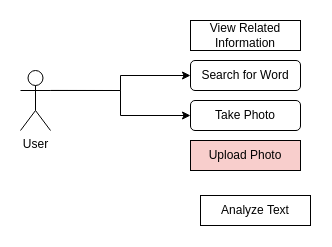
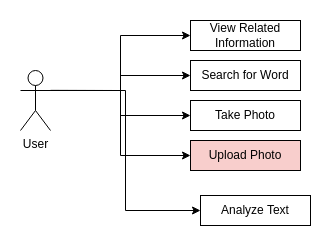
  <mxCell id="0" />
  <mxCell id="1" parent="0" />
+ <mxCell id="2" style="edgeStyle=orthogonalEdgeStyle;rounded=0;orthogonalLoop=1;jettySize=auto;html=1;exitX=1;exitY=0.333;exitDx=0;exitDy=0;exitPerimeter=0;entryX=0;entryY=0.5;entryDx=0;entryDy=0;" edge="1" parent="1" source="7" target="12"><mxGeometry relative="1" as="geometry" /></mxCell>
  <mxCell id="3" style="edgeStyle=orthogonalEdgeStyle;rounded=0;orthogonalLoop=1;jettySize=auto;html=1;exitX=1;exitY=0.333;exitDx=0;exitDy=0;exitPerimeter=0;" edge="1" parent="1" source="7" target="8"><mxGeometry relative="1" as="geometry" /></mxCell>
  <mxCell id="4" style="edgeStyle=orthogonalEdgeStyle;rounded=0;orthogonalLoop=1;jettySize=auto;html=1;exitX=1;exitY=0.333;exitDx=0;exitDy=0;exitPerimeter=0;" edge="1" parent="1" source="7" target="9"><mxGeometry relative="1" as="geometry" /></mxCell>
+ <mxCell id="5" style="edgeStyle=orthogonalEdgeStyle;rounded=0;orthogonalLoop=1;jettySize=auto;html=1;exitX=1;exitY=0.333;exitDx=0;exitDy=0;exitPerimeter=0;entryX=0;entryY=0.5;entryDx=0;entryDy=0;" edge="1" parent="1" source="7" target="10"><mxGeometry relative="1" as="geometry" /></mxCell>
+ <mxCell id="6" style="edgeStyle=orthogonalEdgeStyle;rounded=0;orthogonalLoop=1;jettySize=auto;html=1;exitX=1;exitY=0.333;exitDx=0;exitDy=0;exitPerimeter=0;entryX=0;entryY=0.5;entryDx=0;entryDy=0;" edge="1" parent="1" source="7" target="11"><mxGeometry relative="1" as="geometry" /></mxCell>
  <mxCell id="7" value="User" style="shape=umlActor;verticalLabelPosition=bottom;verticalAlign=top;html=1;" vertex="1" parent="1"><mxGeometry x="20" y="70" width="30" height="60" as="geometry" /></mxCell>
- <mxCell id="8" value="Search for Word" style="html=1;whiteSpace=wrap;rounded=1;" vertex="1" parent="1"><mxGeometry x="190" y="60" width="110" height="30" as="geometry" /></mxCell>
- <mxCell id="9" value="Take Photo" style="html=1;whiteSpace=wrap;rounded=1;" vertex="1" parent="1"><mxGeometry x="190" y="100" width="110" height="30" as="geometry" /></mxCell>
+ <mxCell id="8" value="Search for Word" style="html=1;whiteSpace=wrap;" vertex="1" parent="1"><mxGeometry x="190" y="60" width="110" height="30" as="geometry" /></mxCell>
+ <mxCell id="9" value="Take Photo" style="html=1;whiteSpace=wrap;" vertex="1" parent="1"><mxGeometry x="190" y="100" width="110" height="30" as="geometry" /></mxCell>
  <mxCell id="10" value="Upload Photo" style="html=1;whiteSpace=wrap;fillColor=#f8cecc;" vertex="1" parent="1"><mxGeometry x="190" y="140" width="110" height="30" as="geometry" /></mxCell>
  <mxCell id="11" value="Analyze Text" style="html=1;whiteSpace=wrap;" vertex="1" parent="1"><mxGeometry x="200" y="195" width="110" height="30" as="geometry" /></mxCell>
  <mxCell id="12" value="View Related Information" style="html=1;whiteSpace=wrap;" vertex="1" parent="1"><mxGeometry x="190" y="20" width="110" height="30" as="geometry" /></mxCell>
